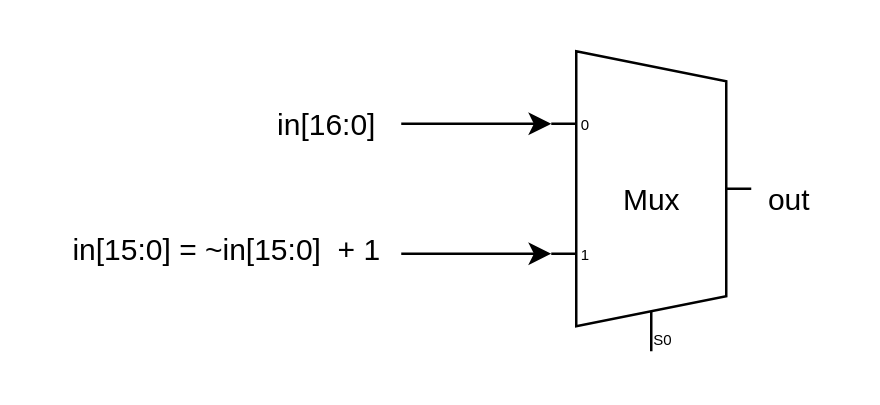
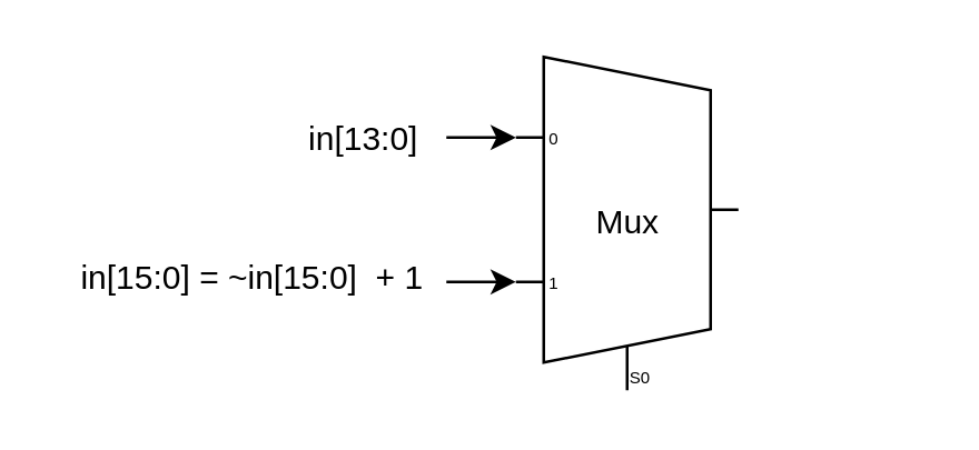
  <mxCell id="0" />
  <mxCell id="1" parent="0" />
  <mxCell id="2" value="in[15:0] = ~in[15:0]&amp;nbsp; + 1" style="text;html=1;align=center;verticalAlign=middle;resizable=0;points=[];autosize=1;strokeColor=none;fillColor=none;" vertex="1" parent="1"><mxGeometry x="20" y="90" width="140" height="20" as="geometry" /></mxCell>
- <mxCell id="3" value="in[16:0]" style="text;html=1;align=center;verticalAlign=middle;resizable=0;points=[];autosize=1;strokeColor=none;fillColor=none;" vertex="1" parent="1"><mxGeometry x="100" y="40" width="60" height="20" as="geometry" /></mxCell>
- <mxCell id="4" value="Mux" style="shadow=0;dashed=0;align=center;html=1;strokeWidth=1;shape=mxgraph.electrical.abstract.mux2;" vertex="1" parent="1"><mxGeometry x="220" y="20" width="80" height="120" as="geometry" /></mxCell>
+ <mxCell id="3" value="in[13:0]" style="text;html=1;align=center;verticalAlign=middle;resizable=0;points=[];autosize=1;strokeColor=none;fillColor=none;" vertex="1" parent="1"><mxGeometry x="100" y="40" width="60" height="20" as="geometry" /></mxCell>
+ <mxCell id="4" value="Mux" style="shadow=0;dashed=0;align=center;html=1;strokeWidth=1;shape=mxgraph.electrical.abstract.mux2;" vertex="1" parent="1"><mxGeometry x="185" y="20" width="80" height="120" as="geometry" /></mxCell>
  <mxCell id="5" value="" style="endArrow=classic;html=1;rounded=0;entryX=0;entryY=0.65;entryDx=0;entryDy=3;entryPerimeter=0;" edge="1" parent="1" target="4"><mxGeometry width="50" height="50" relative="1" as="geometry"><mxPoint x="160" y="101" as="sourcePoint" /><mxPoint x="180" y="120" as="targetPoint" /></mxGeometry></mxCell>
  <mxCell id="6" value="" style="endArrow=classic;html=1;rounded=0;entryX=0;entryY=0.217;entryDx=0;entryDy=3;entryPerimeter=0;" edge="1" parent="1" target="4"><mxGeometry width="50" height="50" relative="1" as="geometry"><mxPoint x="160" y="49" as="sourcePoint" /><mxPoint x="180" y="120" as="targetPoint" /></mxGeometry></mxCell>
- <mxCell id="7" value="out" style="text;html=1;align=center;verticalAlign=middle;resizable=0;points=[];autosize=1;strokeColor=none;fillColor=none;" vertex="1" parent="1"><mxGeometry x="300" y="70" width="30" height="20" as="geometry" /></mxCell>
